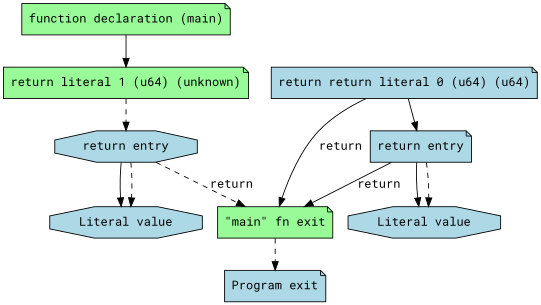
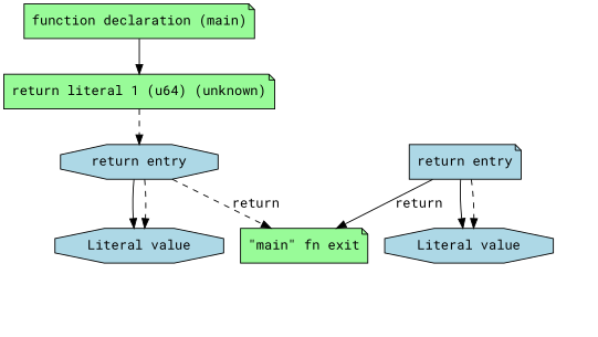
  digraph {
    fontname="Roboto Mono"
    node [fillcolor=lightblue fontname="Roboto Mono" shape=note style=filled]
    edge [fontname="Roboto Mono" style=solid]
-   n1 [label="Program exit"]
    n2 [fillcolor=palegreen label="function declaration (main)"]
    n3 [fillcolor=palegreen label="return literal 1 (u64) (unknown)"]
    n4 [label="return entry" shape=octagon]
    n5 [fillcolor=palegreen label="\"main\" fn exit"]
    n6 [label="Literal value" shape=octagon]
-   n7 [label="return return literal 0 (u64) (u64)"]
    n8 [label="return entry"]
    n9 [label="Literal value" shape=octagon]
    n2 -> n3
    n3 -> n4 [style=dashed]
    n4 -> n5 [label=return style=dashed]
    n4 -> n6
    n4 -> n6 [style=dashed]
-   n5 -> n1 [style=dashed]
-   n7 -> n5 [label=return]
-   n7 -> n8
    n8 -> n5 [label=return]
    n8 -> n9
    n8 -> n9 [style=dashed]
  }
